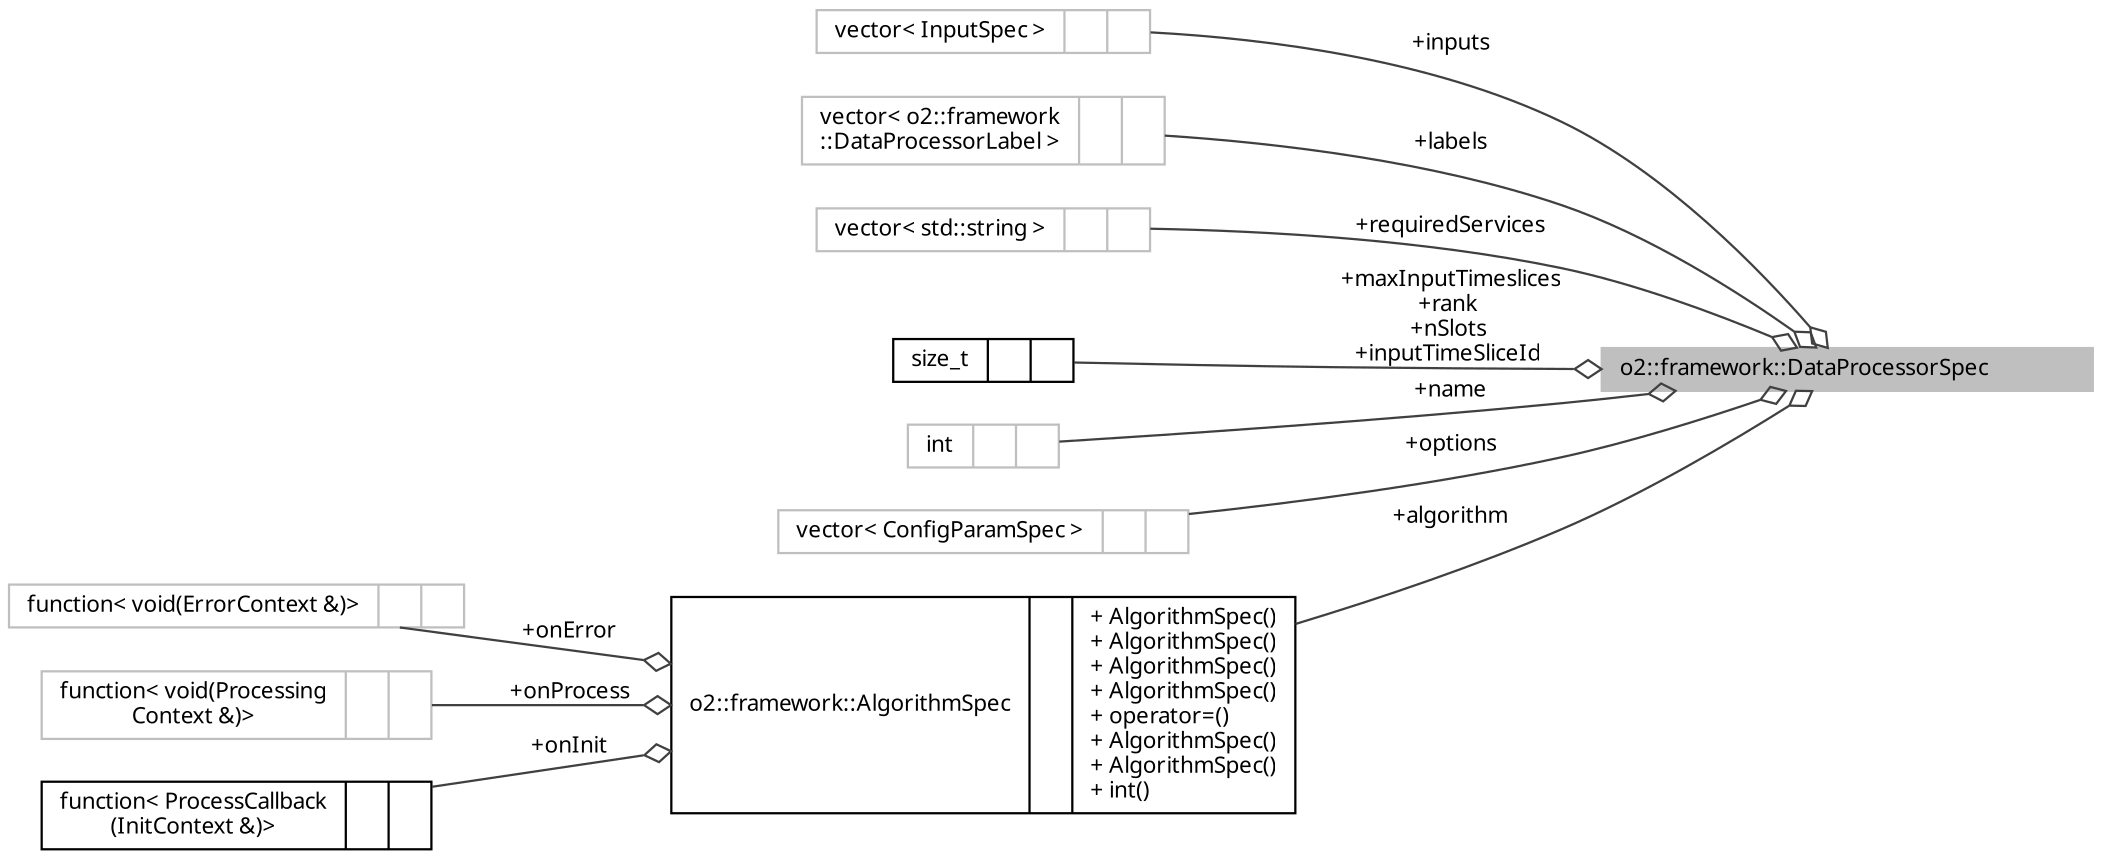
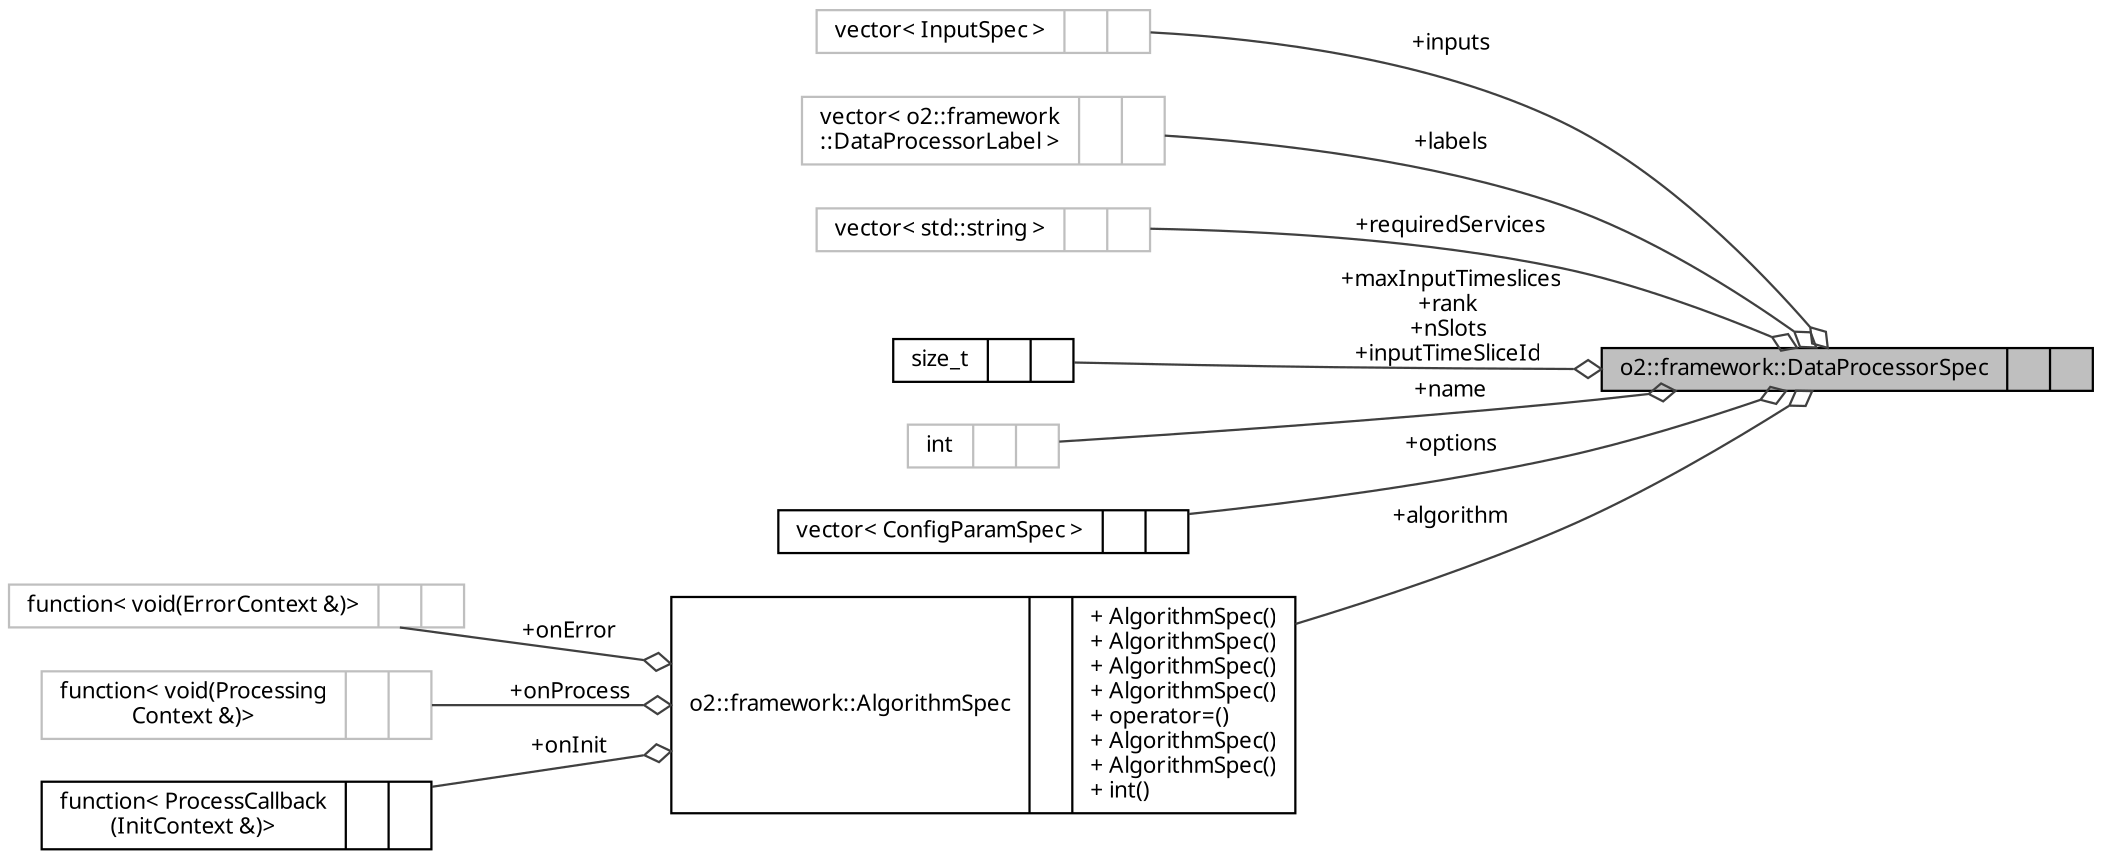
  digraph {
    fontname="Noto Sans"
    rankdir=LR
    node [color=grey75 fontname="Noto Sans" fontsize=10 shape=record]
    edge [arrowhead=odiamond color=grey25 fontname="Noto Sans" fontsize=10 labelfontname=Helvetica labelfontsize=10 style=solid]
-   n1 [fillcolor=grey75 fontcolor=black height=0.2 label="{o2::framework::DataProcessorSpec\n||}" style=filled width=0.4]
+   n1 [color=black fillcolor=grey75 fontcolor=black height=0.2 label="{o2::framework::DataProcessorSpec\n||}" style=filled width=0.4]
    n2 [height=0.2 label="{vector\< InputSpec \>\n||}" width=0.4]
    n3 [height=0.2 label="{vector\< o2::framework\l::DataProcessorLabel \>\n||}" width=0.4]
    n4 [height=0.2 label="{vector\< std::string \>\n||}" width=0.4]
    n5 [color=black height=0.2 label="{size_t\n||}" width=0.4]
    n6 [height=0.2 label="{int\n||}" width=0.4]
-   n7 [height=0.2 label="{vector\< ConfigParamSpec \>\n||}" width=0.4]
+   n7 [color=black height=0.2 label="{vector\< ConfigParamSpec \>\n||}" width=0.4]
    n8 [color=black height=0.2 label="{o2::framework::AlgorithmSpec\n||+ AlgorithmSpec()\l+ AlgorithmSpec()\l+ AlgorithmSpec()\l+ AlgorithmSpec()\l+ operator=()\l+ AlgorithmSpec()\l+ AlgorithmSpec()\l+ int()\l}" width=0.4]
    n9 [height=0.2 label="{function\< void(ErrorContext &)\>\n||}" width=0.4]
    n10 [height=0.2 label="{function\< void(Processing\lContext &)\>\n||}" width=0.4]
    n11 [color=black height=0.2 label="{function\< ProcessCallback\l(InitContext &)\>\n||}" width=0.4]
    n2 -> n1 [label=" +inputs"]
    n3 -> n1 [label=" +labels"]
    n4 -> n1 [label=" +requiredServices"]
    n5 -> n1 [label=" +maxInputTimeslices\n+rank\n+nSlots\n+inputTimeSliceId"]
    n6 -> n1 [label=" +name"]
    n7 -> n1 [label=" +options"]
    n8 -> n1 [label=" +algorithm"]
    n9 -> n8 [label=" +onError"]
    n10 -> n8 [label=" +onProcess"]
    n11 -> n8 [label=" +onInit"]
  }
